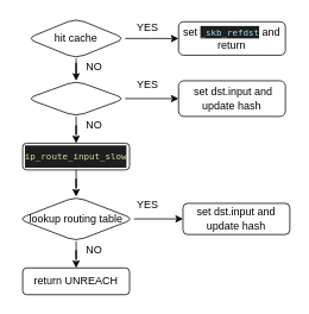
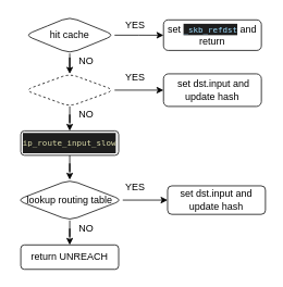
  <mxCell id="0" />
  <mxCell id="1" parent="0" />
  <mxCell id="2" value="" style="edgeStyle=orthogonalEdgeStyle;rounded=0;orthogonalLoop=1;jettySize=auto;html=1;" edge="1" parent="1" source="4" target="5"><mxGeometry relative="1" as="geometry" /></mxCell>
  <mxCell id="3" value="" style="edgeStyle=orthogonalEdgeStyle;rounded=0;orthogonalLoop=1;jettySize=auto;html=1;" edge="1" parent="1" source="4" target="8"><mxGeometry relative="1" as="geometry" /></mxCell>
  <mxCell id="4" value="hit cache" style="rhombus;whiteSpace=wrap;html=1;rounded=1;" vertex="1" parent="1"><mxGeometry x="30" y="20" width="110" height="45" as="geometry" /></mxCell>
  <mxCell id="5" value="set&amp;nbsp;&lt;span style=&quot;color: rgb(156 , 220 , 254) ; background-color: rgb(30 , 30 , 30) ; font-family: &amp;#34;droid sans mono&amp;#34; , monospace , monospace , &amp;#34;droid sans fallback&amp;#34;&quot;&gt;&lt;font style=&quot;font-size: 10px&quot;&gt;_skb_refdst&lt;/font&gt;&lt;/span&gt;&lt;span&gt;&amp;nbsp;and return&lt;/span&gt;" style="whiteSpace=wrap;html=1;rounded=1;" vertex="1" parent="1"><mxGeometry x="200" y="23.75" width="120" height="37.5" as="geometry" /></mxCell>
  <mxCell id="6" value="" style="edgeStyle=orthogonalEdgeStyle;rounded=0;orthogonalLoop=1;jettySize=auto;html=1;" edge="1" parent="1" source="8" target="10"><mxGeometry relative="1" as="geometry" /></mxCell>
  <mxCell id="7" value="" style="edgeStyle=orthogonalEdgeStyle;rounded=0;orthogonalLoop=1;jettySize=auto;html=1;" edge="1" parent="1" source="8" target="15"><mxGeometry relative="1" as="geometry" /></mxCell>
- <mxCell id="8" value="&lt;font color=&quot;#ffffff&quot;&gt;is multicast&lt;/font&gt;" style="rhombus;whiteSpace=wrap;html=1;rounded=1;" vertex="1" parent="1"><mxGeometry x="30" y="90" width="110" height="40" as="geometry" /></mxCell>
+ <mxCell id="8" value="&lt;font color=&quot;#ffffff&quot;&gt;is multicast&lt;/font&gt;" style="rhombus;whiteSpace=wrap;html=1;rounded=1;dashed=1;" vertex="1" parent="1"><mxGeometry x="30" y="90" width="110" height="40" as="geometry" /></mxCell>
  <mxCell id="9" value="" style="edgeStyle=orthogonalEdgeStyle;rounded=0;orthogonalLoop=1;jettySize=auto;html=1;" edge="1" parent="1" source="10" target="18"><mxGeometry relative="1" as="geometry" /></mxCell>
  <mxCell id="10" value="&lt;div style=&quot;color: rgb(212 , 212 , 212) ; background-color: rgb(30 , 30 , 30) ; font-family: &amp;#34;droid sans mono&amp;#34; , monospace , monospace , &amp;#34;droid sans fallback&amp;#34; ; line-height: 24px&quot;&gt;&lt;span style=&quot;color: rgb(220 , 220 , 170)&quot;&gt;&lt;font style=&quot;font-size: 10px&quot;&gt;ip_route_input_slow&lt;/font&gt;&lt;/span&gt;&lt;/div&gt;" style="whiteSpace=wrap;html=1;rounded=1;" vertex="1" parent="1"><mxGeometry x="25" y="160" width="120" height="30" as="geometry" /></mxCell>
  <mxCell id="11" value="NO" style="text;html=1;align=center;verticalAlign=middle;resizable=0;points=[];autosize=1;" vertex="1" parent="1"><mxGeometry x="90" y="65" width="30" height="20" as="geometry" /></mxCell>
  <mxCell id="12" value="NO" style="text;html=1;align=center;verticalAlign=middle;resizable=0;points=[];autosize=1;" vertex="1" parent="1"><mxGeometry x="90" y="130" width="30" height="20" as="geometry" /></mxCell>
  <mxCell id="13" value="YES" style="text;html=1;align=center;verticalAlign=middle;resizable=0;points=[];autosize=1;" vertex="1" parent="1"><mxGeometry x="145" y="20" width="40" height="20" as="geometry" /></mxCell>
  <mxCell id="14" value="YES" style="text;html=1;align=center;verticalAlign=middle;resizable=0;points=[];autosize=1;" vertex="1" parent="1"><mxGeometry x="145" y="85" width="40" height="20" as="geometry" /></mxCell>
  <mxCell id="15" value="&amp;nbsp;set dst.input and update hash" style="whiteSpace=wrap;html=1;rounded=1;" vertex="1" parent="1"><mxGeometry x="200" y="90" width="120" height="40" as="geometry" /></mxCell>
  <mxCell id="16" value="" style="edgeStyle=orthogonalEdgeStyle;rounded=0;orthogonalLoop=1;jettySize=auto;html=1;" edge="1" parent="1" source="18" target="19"><mxGeometry relative="1" as="geometry" /></mxCell>
  <mxCell id="17" value="" style="edgeStyle=orthogonalEdgeStyle;rounded=0;orthogonalLoop=1;jettySize=auto;html=1;" edge="1" parent="1" source="18" target="21"><mxGeometry relative="1" as="geometry" /></mxCell>
  <mxCell id="18" value="lookup routing table" style="rhombus;whiteSpace=wrap;html=1;rounded=1;" vertex="1" parent="1"><mxGeometry x="20" y="220" width="130" height="50" as="geometry" /></mxCell>
  <mxCell id="19" value="return UNREACH" style="whiteSpace=wrap;html=1;rounded=1;" vertex="1" parent="1"><mxGeometry x="25" y="300" width="120" height="30" as="geometry" /></mxCell>
  <mxCell id="20" value="NO" style="text;html=1;align=center;verticalAlign=middle;resizable=0;points=[];autosize=1;" vertex="1" parent="1"><mxGeometry x="90" y="270" width="30" height="20" as="geometry" /></mxCell>
  <mxCell id="21" value="set dst.input and update hash" style="whiteSpace=wrap;html=1;rounded=1;" vertex="1" parent="1"><mxGeometry x="205" y="227.5" width="120" height="35" as="geometry" /></mxCell>
  <mxCell id="22" value="YES" style="text;html=1;align=center;verticalAlign=middle;resizable=0;points=[];autosize=1;" vertex="1" parent="1"><mxGeometry x="145" y="220" width="40" height="20" as="geometry" /></mxCell>
